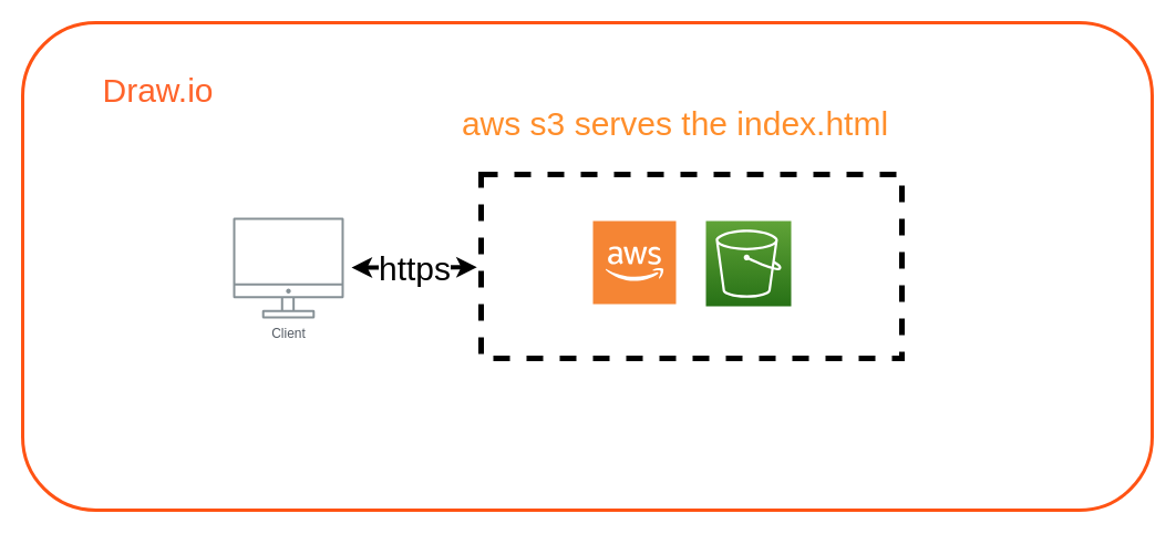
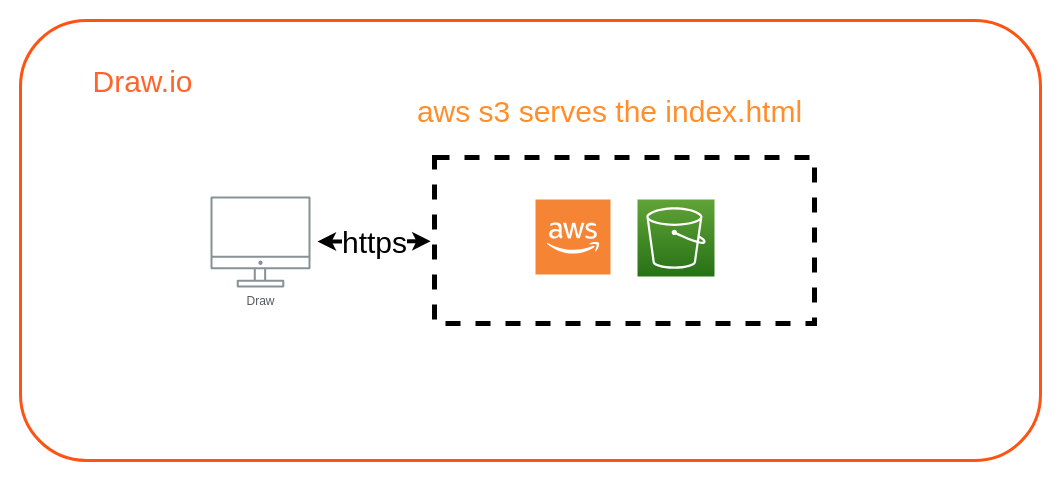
  <mxCell id="0" />
  <mxCell id="1" parent="0" />
  <mxCell id="2" value="" style="rounded=0;whiteSpace=wrap;html=1;dashed=1;strokeWidth=5;fillColor=none;" parent="1" vertex="1"><mxGeometry x="434" y="157" width="380" height="166" as="geometry" /></mxCell>
  <mxCell id="3" value="" style="rounded=1;whiteSpace=wrap;html=1;strokeWidth=3;fontSize=30;fillColor=none;strokeColor=#FF5314;" parent="1" vertex="1"><mxGeometry x="20" y="20" width="1020" height="440" as="geometry" /></mxCell>
- <mxCell id="4" value="&lt;div&gt;Client&lt;/div&gt;&lt;div&gt;&lt;br&gt;&lt;/div&gt;" style="outlineConnect=0;gradientColor=none;fontColor=#545B64;strokeColor=none;fillColor=#879196;dashed=0;verticalLabelPosition=bottom;verticalAlign=top;align=center;html=1;fontSize=12;fontStyle=0;aspect=fixed;shape=mxgraph.aws4.illustration_desktop;pointerEvents=1;labelBackgroundColor=#ffffff;" parent="1" vertex="1"><mxGeometry x="210" y="196" width="100" height="91" as="geometry" /></mxCell>
+ <mxCell id="4" value="&lt;div&gt;Draw&lt;/div&gt;&lt;div&gt;&lt;br&gt;&lt;/div&gt;" style="outlineConnect=0;gradientColor=none;fontColor=#545B64;strokeColor=none;fillColor=#879196;dashed=0;verticalLabelPosition=bottom;verticalAlign=top;align=center;html=1;fontSize=12;fontStyle=0;aspect=fixed;shape=mxgraph.aws4.illustration_desktop;pointerEvents=1;labelBackgroundColor=#ffffff;" parent="1" vertex="1"><mxGeometry x="210" y="196" width="100" height="91" as="geometry" /></mxCell>
  <mxCell id="5" value="" style="endArrow=classic;startArrow=classic;html=1;rounded=1;entryX=-0.01;entryY=0.504;entryDx=0;entryDy=0;entryPerimeter=0;jumpSize=60;strokeColor=default;sketch=0;strokeWidth=4;" parent="1" target="2" edge="1"><mxGeometry width="50" height="50" relative="1" as="geometry"><mxPoint x="317" y="241" as="sourcePoint" /><mxPoint x="377" y="206" as="targetPoint" /></mxGeometry></mxCell>
  <mxCell id="6" value="https" style="edgeLabel;html=1;align=center;verticalAlign=middle;resizable=0;points=[];fontSize=30;" parent="5" vertex="1" connectable="0"><mxGeometry x="-0.129" y="-2" relative="1" as="geometry"><mxPoint x="7" y="-1" as="offset" /></mxGeometry></mxCell>
  <mxCell id="7" value="&lt;font color=&quot;#FF642B&quot;&gt;Draw.io&lt;/font&gt;" style="text;html=1;align=center;verticalAlign=middle;resizable=0;points=[];autosize=1;strokeColor=none;fillColor=none;fontSize=30;" parent="1" vertex="1"><mxGeometry x="82" y="56" width="120" height="50" as="geometry" /></mxCell>
  <mxCell id="8" value="" style="outlineConnect=0;dashed=0;verticalLabelPosition=bottom;verticalAlign=top;align=center;html=1;shape=mxgraph.aws3.cloud_2;fillColor=#F58534;gradientColor=none;" parent="1" vertex="1"><mxGeometry x="535" y="199" width="75" height="75" as="geometry" /></mxCell>
  <mxCell id="9" value="" style="sketch=0;points=[[0,0,0],[0.25,0,0],[0.5,0,0],[0.75,0,0],[1,0,0],[0,1,0],[0.25,1,0],[0.5,1,0],[0.75,1,0],[1,1,0],[0,0.25,0],[0,0.5,0],[0,0.75,0],[1,0.25,0],[1,0.5,0],[1,0.75,0]];outlineConnect=0;fontColor=#232F3E;gradientColor=#60A337;gradientDirection=north;fillColor=#277116;strokeColor=#ffffff;dashed=0;verticalLabelPosition=bottom;verticalAlign=top;align=center;html=1;fontSize=12;fontStyle=0;aspect=fixed;shape=mxgraph.aws4.resourceIcon;resIcon=mxgraph.aws4.s3;" parent="1" vertex="1"><mxGeometry x="637" y="199" width="77" height="77" as="geometry" /></mxCell>
  <mxCell id="10" value="&lt;font style=&quot;font-size: 30px;&quot; color=&quot;#FF8E2B&quot;&gt;aws s3 serves the index.html&lt;/font&gt;" style="text;html=1;align=center;verticalAlign=middle;resizable=0;points=[];autosize=1;strokeColor=none;fillColor=none;" parent="1" vertex="1"><mxGeometry x="404" y="86" width="410" height="50" as="geometry" /></mxCell>
